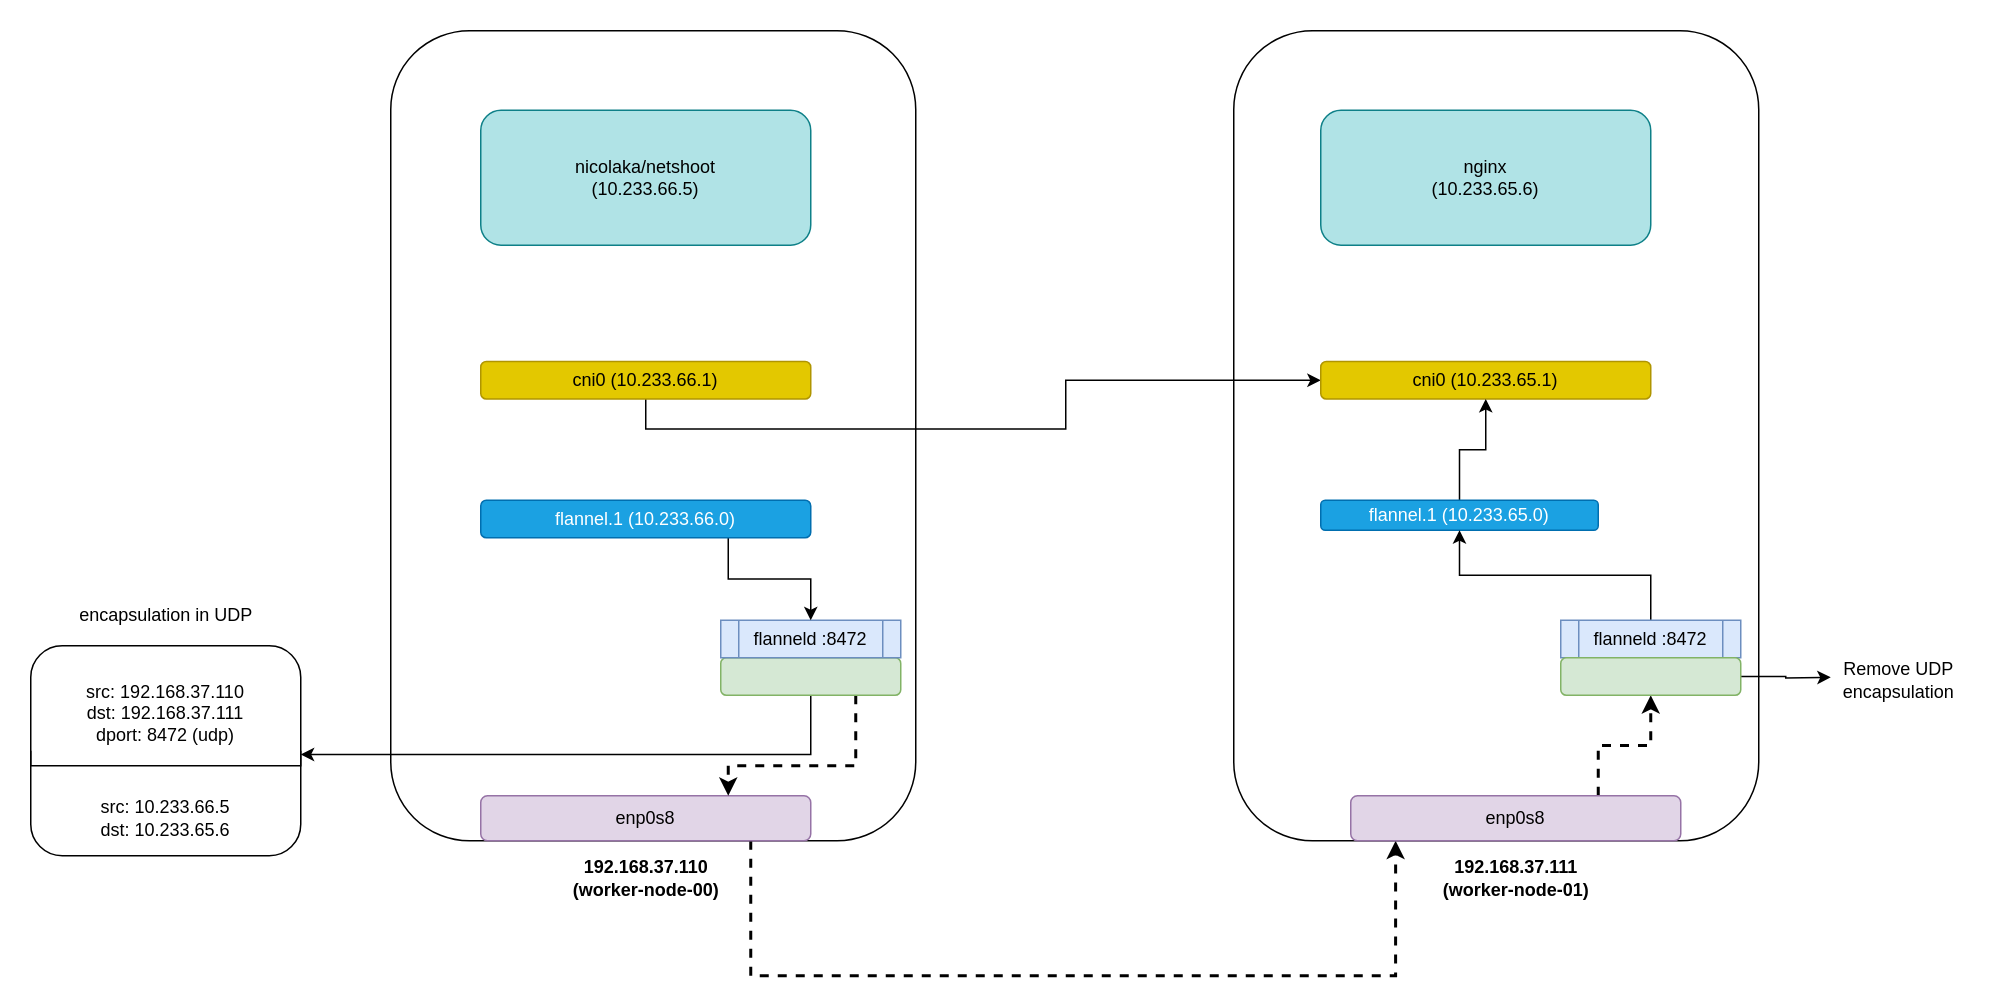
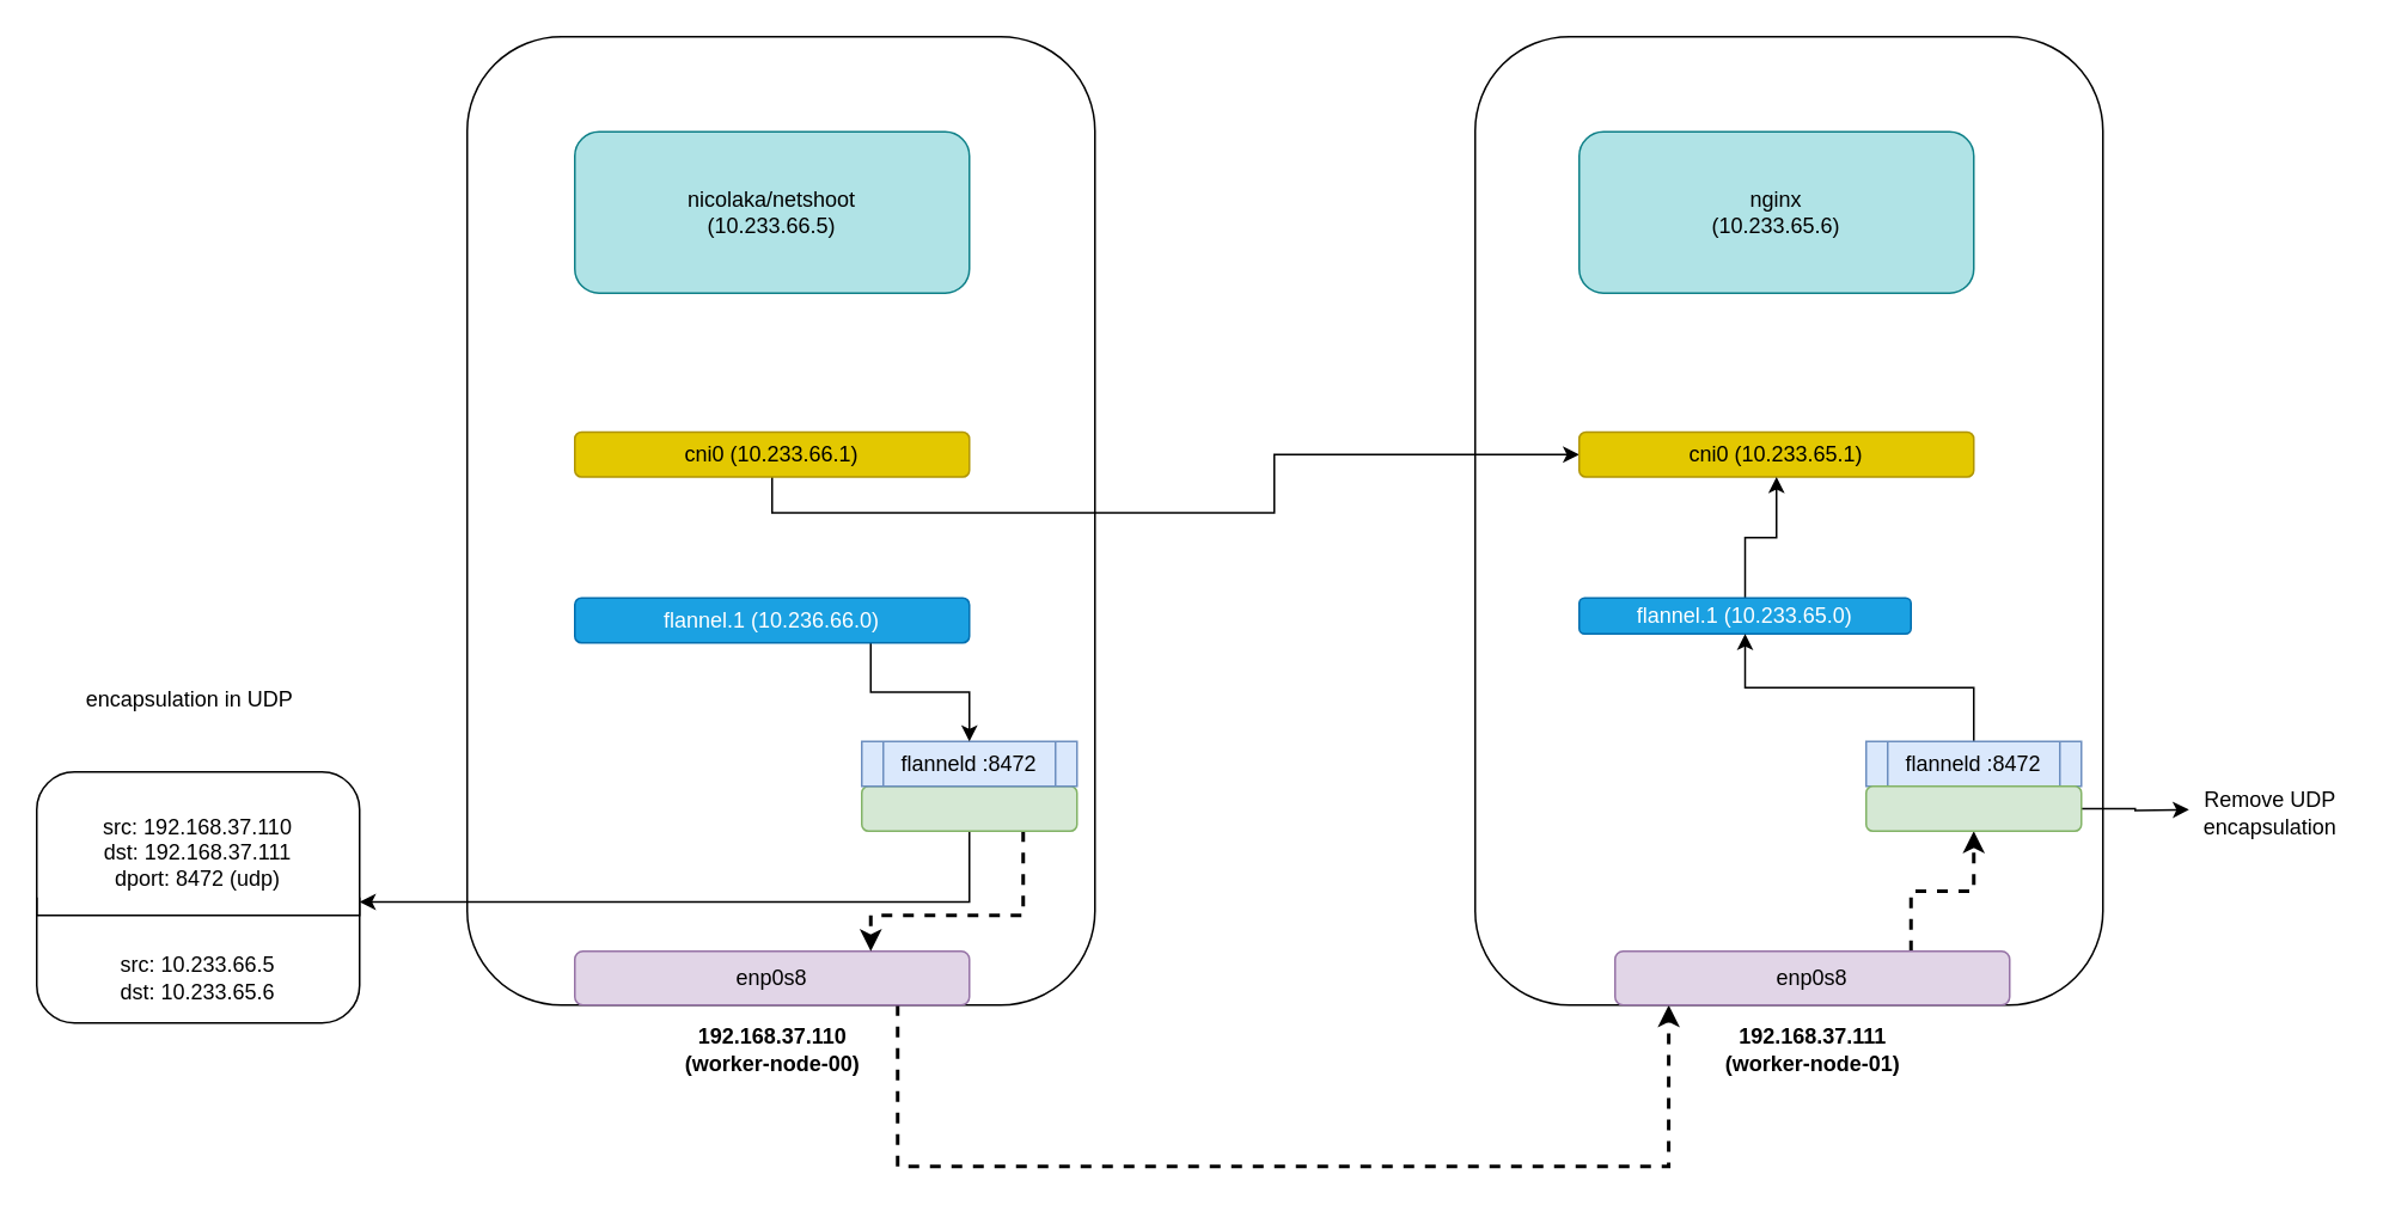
  <mxCell id="0" />
  <mxCell id="1" parent="0" />
  <mxCell id="2" value="" style="rounded=1;whiteSpace=wrap;html=1;" vertex="1" parent="1"><mxGeometry x="260" y="20" width="350" height="540" as="geometry" /></mxCell>
  <mxCell id="3" value="" style="rounded=1;whiteSpace=wrap;html=1;" vertex="1" parent="1"><mxGeometry x="822" y="20" width="350" height="540" as="geometry" /></mxCell>
  <mxCell id="4" style="edgeStyle=orthogonalEdgeStyle;rounded=0;orthogonalLoop=1;jettySize=auto;html=1;entryX=0.136;entryY=1;entryDx=0;entryDy=0;entryPerimeter=0;strokeWidth=2;dashed=1;" edge="1" parent="1" source="5" target="7"><mxGeometry relative="1" as="geometry"><Array as="points"><mxPoint x="500" y="650" /><mxPoint x="930" y="650" /></Array></mxGeometry></mxCell>
  <mxCell id="5" value="enp0s8" style="rounded=1;whiteSpace=wrap;html=1;fillColor=#e1d5e7;strokeColor=#9673a6;" vertex="1" parent="1"><mxGeometry x="320" y="530" width="220" height="30" as="geometry" /></mxCell>
  <mxCell id="6" style="edgeStyle=orthogonalEdgeStyle;rounded=0;orthogonalLoop=1;jettySize=auto;html=1;exitX=0.75;exitY=0;exitDx=0;exitDy=0;dashed=1;strokeWidth=2;" edge="1" parent="1" source="7" target="28"><mxGeometry relative="1" as="geometry" /></mxCell>
  <mxCell id="7" value="enp0s8" style="rounded=1;whiteSpace=wrap;html=1;fillColor=#e1d5e7;strokeColor=#9673a6;" vertex="1" parent="1"><mxGeometry x="900" y="530" width="220" height="30" as="geometry" /></mxCell>
  <mxCell id="8" style="edgeStyle=orthogonalEdgeStyle;rounded=0;orthogonalLoop=1;jettySize=auto;html=1;" edge="1" parent="1" source="10"><mxGeometry relative="1" as="geometry"><mxPoint x="200" y="502.5" as="targetPoint" /><Array as="points"><mxPoint x="540" y="503" /></Array></mxGeometry></mxCell>
  <mxCell id="9" style="edgeStyle=orthogonalEdgeStyle;rounded=0;orthogonalLoop=1;jettySize=auto;html=1;exitX=0.75;exitY=1;exitDx=0;exitDy=0;entryX=0.75;entryY=0;entryDx=0;entryDy=0;dashed=1;strokeWidth=2;" edge="1" parent="1" source="10" target="5"><mxGeometry relative="1" as="geometry"><Array as="points"><mxPoint x="570" y="510" /><mxPoint x="485" y="510" /></Array></mxGeometry></mxCell>
  <mxCell id="10" value="" style="rounded=1;whiteSpace=wrap;html=1;fillColor=#d5e8d4;strokeColor=#82b366;" vertex="1" parent="1"><mxGeometry x="480" y="438" width="120" height="25" as="geometry" /></mxCell>
  <mxCell id="11" value="flanneld :8472" style="shape=process;whiteSpace=wrap;html=1;backgroundOutline=1;fillColor=#dae8fc;strokeColor=#6c8ebf;" vertex="1" parent="1"><mxGeometry x="480" y="413" width="120" height="25" as="geometry" /></mxCell>
  <mxCell id="12" style="edgeStyle=orthogonalEdgeStyle;rounded=0;orthogonalLoop=1;jettySize=auto;html=1;exitX=0.75;exitY=1;exitDx=0;exitDy=0;entryX=0.5;entryY=0;entryDx=0;entryDy=0;" edge="1" parent="1" source="13" target="11"><mxGeometry relative="1" as="geometry" /></mxCell>
- <mxCell id="13" value="flannel.1 (10.233.66.0)" style="rounded=1;whiteSpace=wrap;html=1;fillColor=#1ba1e2;strokeColor=#006EAF;fontColor=#ffffff;" vertex="1" parent="1"><mxGeometry x="320" y="333" width="220" height="25" as="geometry" /></mxCell>
+ <mxCell id="13" value="flannel.1 (10.236.66.0)" style="rounded=1;whiteSpace=wrap;html=1;fillColor=#1ba1e2;strokeColor=#006EAF;fontColor=#ffffff;" vertex="1" parent="1"><mxGeometry x="320" y="333" width="220" height="25" as="geometry" /></mxCell>
  <mxCell id="14" value="" style="rounded=1;whiteSpace=wrap;html=1;" vertex="1" parent="1"><mxGeometry x="20" y="430" width="180" height="140" as="geometry" /></mxCell>
- <mxCell id="15" value="encapsulation in UDP" style="text;html=1;align=center;verticalAlign=middle;resizable=0;points=[];autosize=1;strokeColor=none;fillColor=none;" vertex="1" parent="1"><mxGeometry x="45" y="400" width="130" height="20" as="geometry" /></mxCell>
+ <mxCell id="15" value="encapsulation in UDP" style="text;html=1;align=center;verticalAlign=middle;resizable=0;points=[];autosize=1;strokeColor=none;fillColor=none;" vertex="1" parent="1"><mxGeometry x="40" y="380" width="130" height="20" as="geometry" /></mxCell>
  <mxCell id="16" value="192.168.37.110&lt;br&gt;(worker-node-00)" style="text;html=1;align=center;verticalAlign=middle;resizable=0;points=[];autosize=1;strokeColor=none;fillColor=none;fontStyle=1" vertex="1" parent="1"><mxGeometry x="375" y="570" width="110" height="30" as="geometry" /></mxCell>
  <mxCell id="17" value="192.168.37.111&lt;br&gt;(worker-node-01)" style="text;html=1;align=center;verticalAlign=middle;resizable=0;points=[];autosize=1;strokeColor=none;fillColor=none;fontStyle=1" vertex="1" parent="1"><mxGeometry x="955" y="570" width="110" height="30" as="geometry" /></mxCell>
  <mxCell id="18" style="edgeStyle=orthogonalEdgeStyle;rounded=0;orthogonalLoop=1;jettySize=auto;html=1;exitX=0.5;exitY=1;exitDx=0;exitDy=0;" edge="1" parent="1" source="19" target="22"><mxGeometry relative="1" as="geometry" /></mxCell>
  <mxCell id="19" value="cni0 (10.233.66.1)" style="rounded=1;whiteSpace=wrap;html=1;fillColor=#e3c800;strokeColor=#B09500;fontColor=#000000;" vertex="1" parent="1"><mxGeometry x="320" y="240.5" width="220" height="25" as="geometry" /></mxCell>
  <mxCell id="20" value="nicolaka/netshoot&lt;br&gt;(10.233.66.5)" style="rounded=1;whiteSpace=wrap;html=1;fillColor=#b0e3e6;strokeColor=#0e8088;" vertex="1" parent="1"><mxGeometry x="320" y="73" width="220" height="90" as="geometry" /></mxCell>
  <mxCell id="21" value="nginx&lt;br&gt;(10.233.65.6)" style="rounded=1;whiteSpace=wrap;html=1;fillColor=#b0e3e6;strokeColor=#0e8088;" vertex="1" parent="1"><mxGeometry x="880" y="73" width="220" height="90" as="geometry" /></mxCell>
  <mxCell id="22" value="cni0 (10.233.65.1)" style="rounded=1;whiteSpace=wrap;html=1;fillColor=#e3c800;strokeColor=#B09500;fontColor=#000000;" vertex="1" parent="1"><mxGeometry x="880" y="240.5" width="220" height="25" as="geometry" /></mxCell>
  <mxCell id="23" style="edgeStyle=orthogonalEdgeStyle;rounded=0;orthogonalLoop=1;jettySize=auto;html=1;exitX=0.5;exitY=0;exitDx=0;exitDy=0;" edge="1" parent="1" source="24" target="22"><mxGeometry relative="1" as="geometry" /></mxCell>
  <mxCell id="24" value="flannel.1 (10.233.65.0)" style="rounded=1;whiteSpace=wrap;html=1;fillColor=#1ba1e2;strokeColor=#006EAF;fontColor=#ffffff;" vertex="1" parent="1"><mxGeometry x="880" y="333" width="185" height="20" as="geometry" /></mxCell>
  <mxCell id="25" style="edgeStyle=orthogonalEdgeStyle;rounded=0;orthogonalLoop=1;jettySize=auto;html=1;entryX=0.5;entryY=1;entryDx=0;entryDy=0;" edge="1" parent="1" source="26" target="24"><mxGeometry relative="1" as="geometry" /></mxCell>
  <mxCell id="26" value="flanneld :8472" style="shape=process;whiteSpace=wrap;html=1;backgroundOutline=1;fillColor=#dae8fc;strokeColor=#6c8ebf;" vertex="1" parent="1"><mxGeometry x="1040" y="413" width="120" height="25" as="geometry" /></mxCell>
  <mxCell id="27" style="edgeStyle=orthogonalEdgeStyle;rounded=0;orthogonalLoop=1;jettySize=auto;html=1;exitX=1;exitY=0.5;exitDx=0;exitDy=0;strokeWidth=1;" edge="1" parent="1" source="28"><mxGeometry relative="1" as="geometry"><mxPoint x="1220" y="451" as="targetPoint" /></mxGeometry></mxCell>
  <mxCell id="28" value="" style="rounded=1;whiteSpace=wrap;html=1;fillColor=#d5e8d4;strokeColor=#82b366;" vertex="1" parent="1"><mxGeometry x="1040" y="438" width="120" height="25" as="geometry" /></mxCell>
  <mxCell id="29" value="Remove UDP&lt;br&gt;encapsulation" style="text;html=1;align=center;verticalAlign=middle;resizable=0;points=[];autosize=1;strokeColor=none;fillColor=none;" vertex="1" parent="1"><mxGeometry x="1220" y="438" width="90" height="30" as="geometry" /></mxCell>
  <mxCell id="30" value="src:&amp;nbsp;192.168.37.110&lt;br&gt;dst:&amp;nbsp;192.168.37.111&lt;br&gt;dport: 8472 (udp)" style="text;html=1;strokeColor=none;fillColor=none;align=center;verticalAlign=middle;whiteSpace=wrap;rounded=0;" vertex="1" parent="1"><mxGeometry x="40" y="442" width="140" height="65" as="geometry" /></mxCell>
  <mxCell id="31" value="src:&amp;nbsp;10.233.66.5&lt;br&gt;dst: 10.233.65.6" style="text;html=1;strokeColor=none;fillColor=none;align=center;verticalAlign=middle;whiteSpace=wrap;rounded=0;" vertex="1" parent="1"><mxGeometry x="40" y="530" width="140" height="30" as="geometry" /></mxCell>
  <mxCell id="32" style="edgeStyle=orthogonalEdgeStyle;rounded=0;orthogonalLoop=1;jettySize=auto;html=1;exitX=0;exitY=0.5;exitDx=0;exitDy=0;entryX=1;entryY=0.5;entryDx=0;entryDy=0;strokeWidth=1;startArrow=none;startFill=0;endArrow=none;endFill=0;" edge="1" parent="1" source="14" target="14"><mxGeometry relative="1" as="geometry"><Array as="points"><mxPoint x="20" y="510" /><mxPoint x="200" y="510" /></Array></mxGeometry></mxCell>
